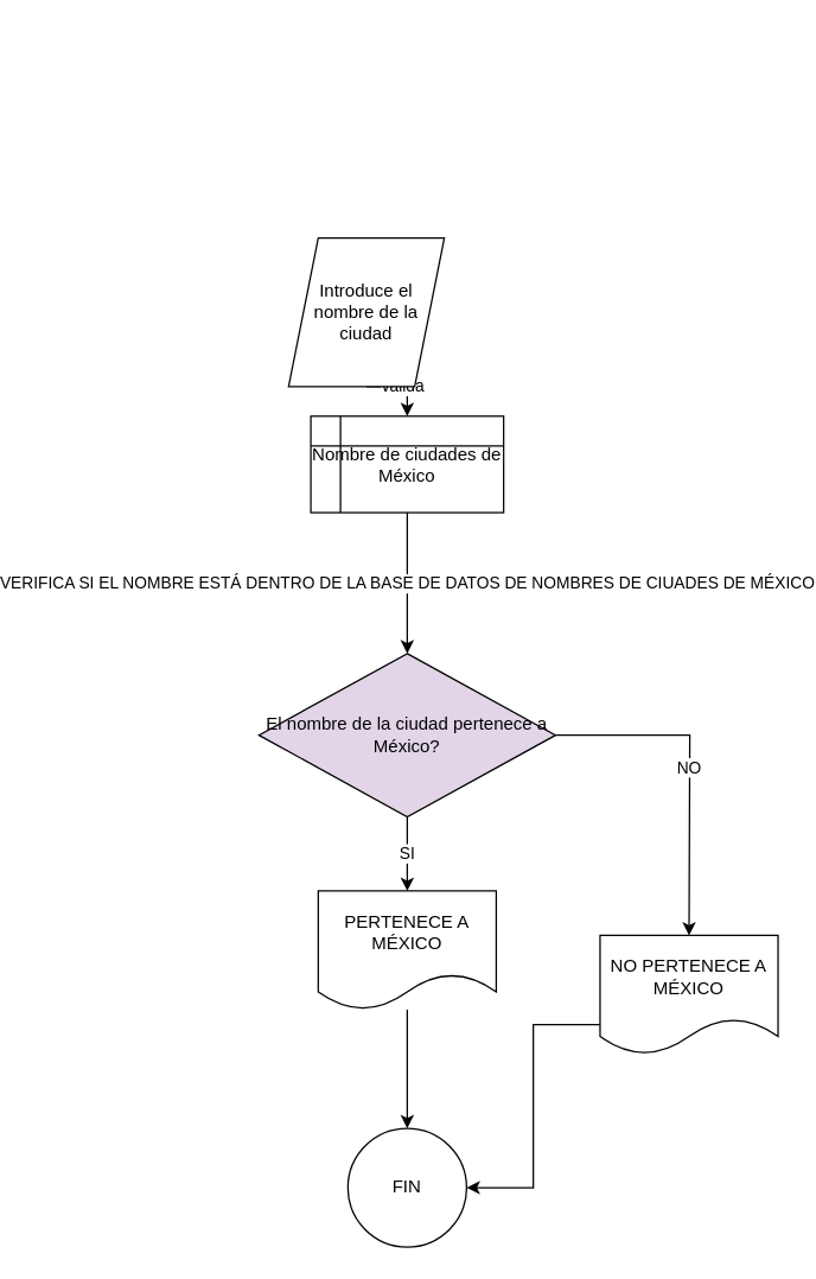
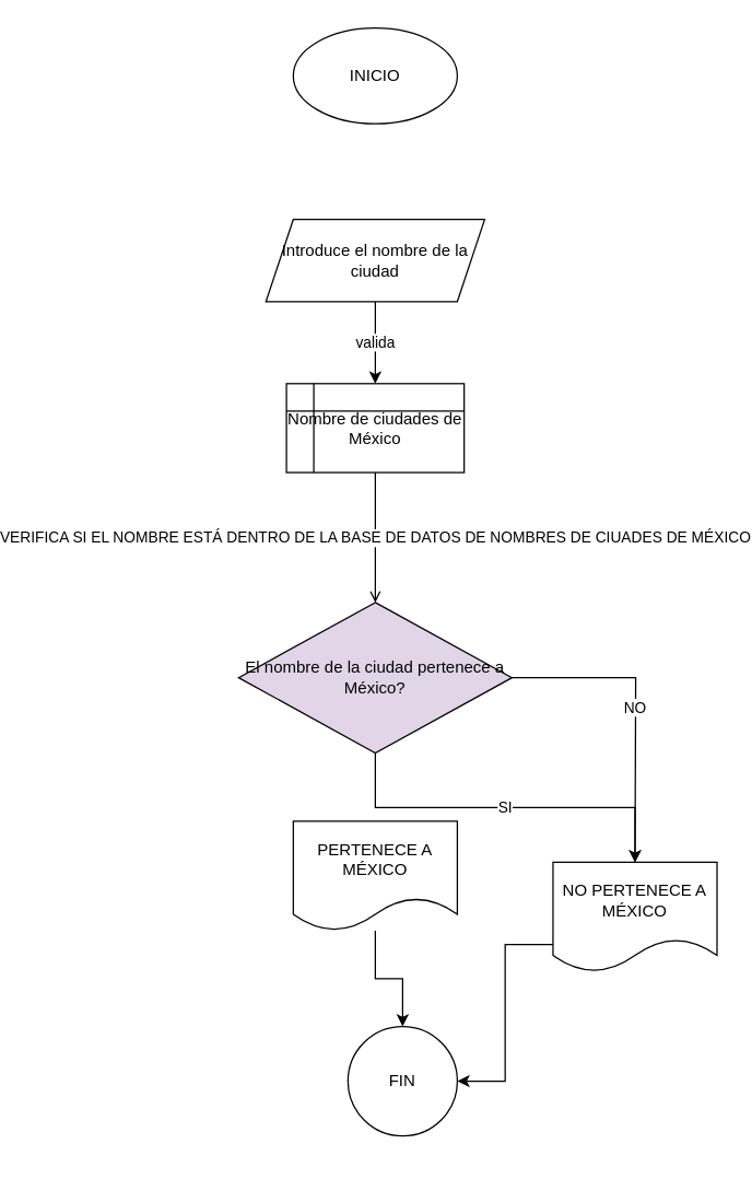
  <mxCell id="0" />
  <mxCell id="1" parent="0" />
+ <mxCell id="2" value="INICIO" style="ellipse;whiteSpace=wrap;html=1;" vertex="1" parent="1"><mxGeometry x="60" y="20" width="120" height="70" as="geometry" /></mxCell>
  <mxCell id="3" value="valida" style="edgeStyle=orthogonalEdgeStyle;rounded=0;orthogonalLoop=1;jettySize=auto;html=1;exitX=0.5;exitY=1;exitDx=0;exitDy=0;entryX=0.5;entryY=0;entryDx=0;entryDy=0;" edge="1" parent="1" source="4" target="6"><mxGeometry relative="1" as="geometry" /></mxCell>
- <mxCell id="4" value="Introduce el nombre de la ciudad" style="shape=parallelogram;perimeter=parallelogramPerimeter;whiteSpace=wrap;html=1;fixedSize=1;" vertex="1" parent="1"><mxGeometry x="40" y="160" width="105" height="100" as="geometry" /></mxCell>
- <mxCell id="5" value="VERIFICA SI EL NOMBRE ESTÁ DENTRO DE LA BASE DE DATOS DE NOMBRES DE CIUADES DE MÉXICO" style="edgeStyle=orthogonalEdgeStyle;rounded=0;orthogonalLoop=1;jettySize=auto;html=1;" edge="1" parent="1" source="6" target="9"><mxGeometry relative="1" as="geometry" /></mxCell>
+ <mxCell id="4" value="Introduce el nombre de la ciudad" style="shape=parallelogram;perimeter=parallelogramPerimeter;whiteSpace=wrap;html=1;fixedSize=1;" vertex="1" parent="1"><mxGeometry x="40" y="160" width="160" height="60" as="geometry" /></mxCell>
+ <mxCell id="5" value="VERIFICA SI EL NOMBRE ESTÁ DENTRO DE LA BASE DE DATOS DE NOMBRES DE CIUADES DE MÉXICO" style="edgeStyle=orthogonalEdgeStyle;rounded=0;orthogonalLoop=1;jettySize=auto;html=1;endArrow=open;" edge="1" parent="1" source="6" target="9"><mxGeometry relative="1" as="geometry" /></mxCell>
  <mxCell id="6" value="Nombre de ciudades de México" style="shape=internalStorage;whiteSpace=wrap;html=1;backgroundOutline=1;" vertex="1" parent="1"><mxGeometry x="55" y="280" width="130" height="65" as="geometry" /></mxCell>
- <mxCell id="7" value="SI" style="edgeStyle=orthogonalEdgeStyle;rounded=0;orthogonalLoop=1;jettySize=auto;html=1;exitX=0.5;exitY=1;exitDx=0;exitDy=0;entryX=0.5;entryY=0;entryDx=0;entryDy=0;" edge="1" parent="1" source="9" target="11"><mxGeometry relative="1" as="geometry" /></mxCell>
+ <mxCell id="7" value="SI" style="edgeStyle=orthogonalEdgeStyle;rounded=0;orthogonalLoop=1;jettySize=auto;html=1;exitX=0.5;exitY=1;exitDx=0;exitDy=0;" edge="1" parent="1" source="9" target="14"><mxGeometry relative="1" as="geometry" /></mxCell>
  <mxCell id="8" value="NO" style="edgeStyle=orthogonalEdgeStyle;rounded=0;orthogonalLoop=1;jettySize=auto;html=1;exitX=1;exitY=0.5;exitDx=0;exitDy=0;" edge="1" parent="1" source="9"><mxGeometry relative="1" as="geometry"><mxPoint x="310" y="630" as="targetPoint" /></mxGeometry></mxCell>
  <mxCell id="9" value="El nombre de la ciudad pertenece a México?" style="rhombus;whiteSpace=wrap;html=1;fillColor=#e1d5e7;" vertex="1" parent="1"><mxGeometry x="20" y="440" width="200" height="110" as="geometry" /></mxCell>
  <mxCell id="10" value="" style="edgeStyle=orthogonalEdgeStyle;rounded=0;orthogonalLoop=1;jettySize=auto;html=1;" edge="1" parent="1" source="11" target="12"><mxGeometry relative="1" as="geometry" /></mxCell>
  <mxCell id="11" value="PERTENECE A MÉXICO" style="shape=document;whiteSpace=wrap;html=1;boundedLbl=1;" vertex="1" parent="1"><mxGeometry x="60" y="600" width="120" height="80" as="geometry" /></mxCell>
- <mxCell id="12" value="FIN" style="ellipse;whiteSpace=wrap;html=1;" vertex="1" parent="1"><mxGeometry x="80" y="760" width="80" height="80" as="geometry" /></mxCell>
+ <mxCell id="12" value="FIN" style="ellipse;whiteSpace=wrap;html=1;" vertex="1" parent="1"><mxGeometry x="100" y="750" width="80" height="80" as="geometry" /></mxCell>
  <mxCell id="13" style="edgeStyle=orthogonalEdgeStyle;rounded=0;orthogonalLoop=1;jettySize=auto;html=1;exitX=0;exitY=0.75;exitDx=0;exitDy=0;entryX=1;entryY=0.5;entryDx=0;entryDy=0;" edge="1" parent="1" source="14" target="12"><mxGeometry relative="1" as="geometry" /></mxCell>
  <mxCell id="14" value="NO PERTENECE A MÉXICO" style="shape=document;whiteSpace=wrap;html=1;boundedLbl=1;" vertex="1" parent="1"><mxGeometry x="250" y="630" width="120" height="80" as="geometry" /></mxCell>
